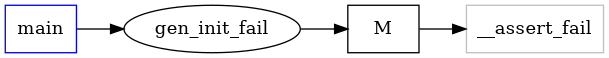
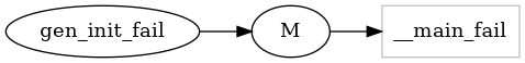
  digraph {
    rankdir=LR
-   main [color=blue shape=box]
    n2 [label=gen_init_fail]
-   M [shape=box]
-   __assert_fail [color=grey shape=box]
-   main -> n2
+   M
+   __assert_fail [color=grey shape=box label=__main_fail]
    n2 -> M
    M -> __assert_fail
  }
